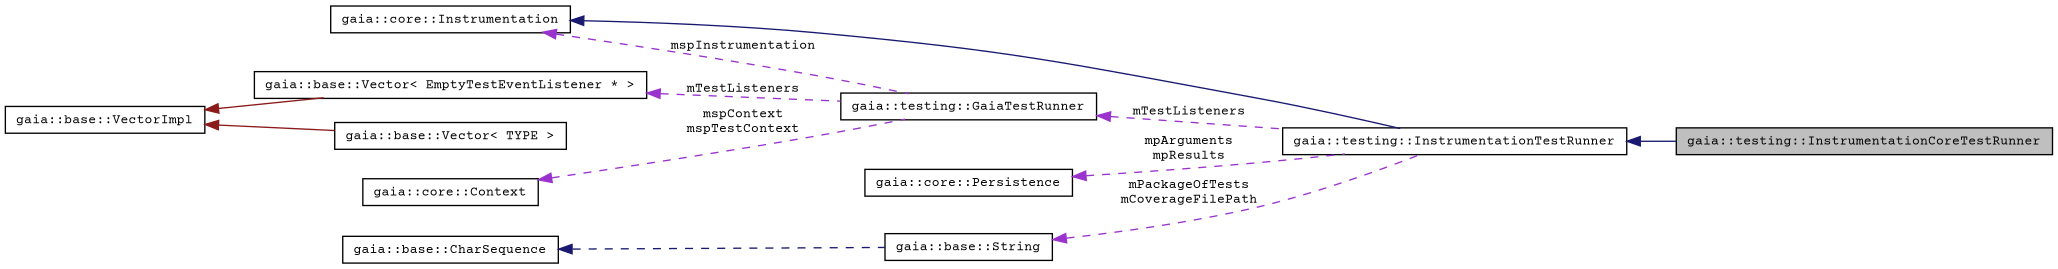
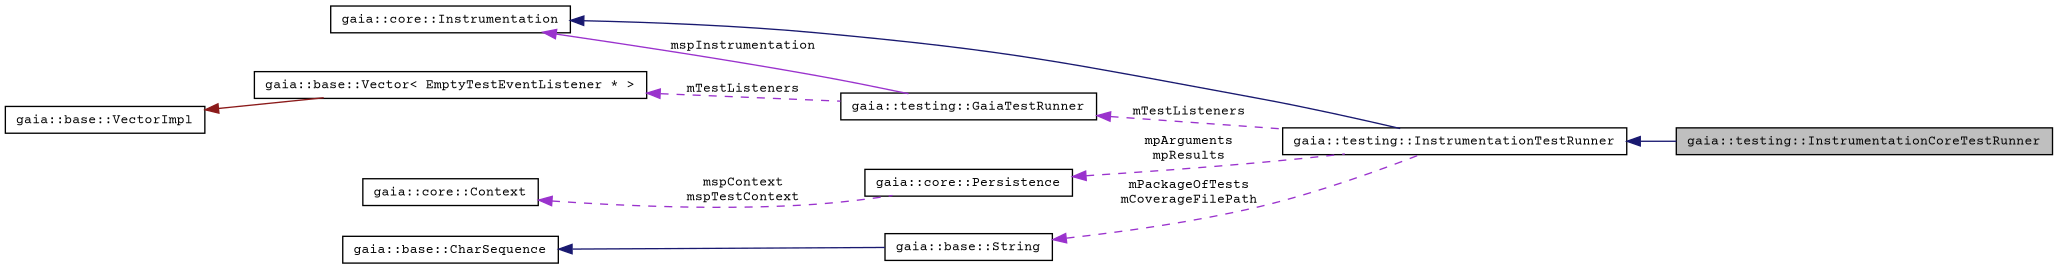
  digraph {
    fontname="Courier Prime"
    rankdir=LR
    node [color=black fillcolor=white fontname="Courier Prime" fontsize=10 shape=record style=filled]
    edge [color=darkorchid3 dir=back fontname="Courier Prime" fontsize=10 labelfontname=Helvetica labelfontsize=10 style=dashed]
    n1 [fillcolor=grey75 fontcolor=black height=0.2 label="gaia::testing::InstrumentationCoreTestRunner" width=0.4]
    n2 [height=0.2 label="gaia::testing::InstrumentationTestRunner" width=0.4]
    n3 [height=0.2 label="gaia::core::Instrumentation" width=0.4]
    n4 [height=0.2 label="gaia::testing::GaiaTestRunner" width=0.4]
    n5 [height=0.2 label="gaia::core::Persistence" width=0.4]
    n6 [height=0.2 label="gaia::base::String" width=0.4]
    n7 [height=0.2 label="gaia::base::CharSequence" width=0.4]
    n8 [height=0.2 label="gaia::base::Vector\< EmptyTestEventListener * \>" width=0.4]
    n9 [height=0.2 label="gaia::base::VectorImpl" width=0.4]
-   n10 [height=0.2 label="gaia::base::Vector\< TYPE \>" width=0.4]
    n11 [height=0.2 label="gaia::core::Context" width=0.4]
    n2 -> n1 [color=midnightblue style=solid]
    n3 -> n2 [color=midnightblue style=solid]
-   n3 -> n4 [label=mspInstrumentation]
+   n3 -> n4 [label=mspInstrumentation style=solid]
    n4 -> n2 [label=mTestListeners]
    n5 -> n2 [label="mpArguments\nmpResults"]
    n6 -> n2 [label="mPackageOfTests\nmCoverageFilePath"]
-   n7 -> n6 [color=midnightblue]
+   n7 -> n6 [color=midnightblue style=solid]
    n8 -> n4 [label=mTestListeners]
    n9 -> n8 [color=firebrick4 style=solid]
-   n9 -> n10 [color=firebrick4 style=solid]
-   n11 -> n4 [label="mspContext\nmspTestContext"]
+   n11 -> n5 [label="mspContext\nmspTestContext"]
  }
